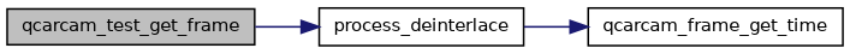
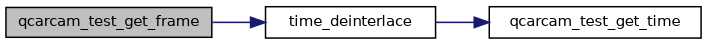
  digraph {
    rankdir=LR
    node [color=black fillcolor=white fontname=Helvetica fontsize=10 shape=record style=filled]
    edge [color=midnightblue fontname=Helvetica fontsize=10 labelfontname=Helvetica labelfontsize=10 style=solid]
    n1 [fillcolor=grey75 fontcolor=black height=0.2 label=qcarcam_test_get_frame width=0.4]
-   n2 [height=0.2 label=process_deinterlace width=0.4]
-   n3 [height=0.2 label=qcarcam_frame_get_time width=0.4]
+   n2 [height=0.2 label=time_deinterlace width=0.4]
+   n3 [height=0.2 label=qcarcam_test_get_time width=0.4]
    n1 -> n2
    n2 -> n3
  }
